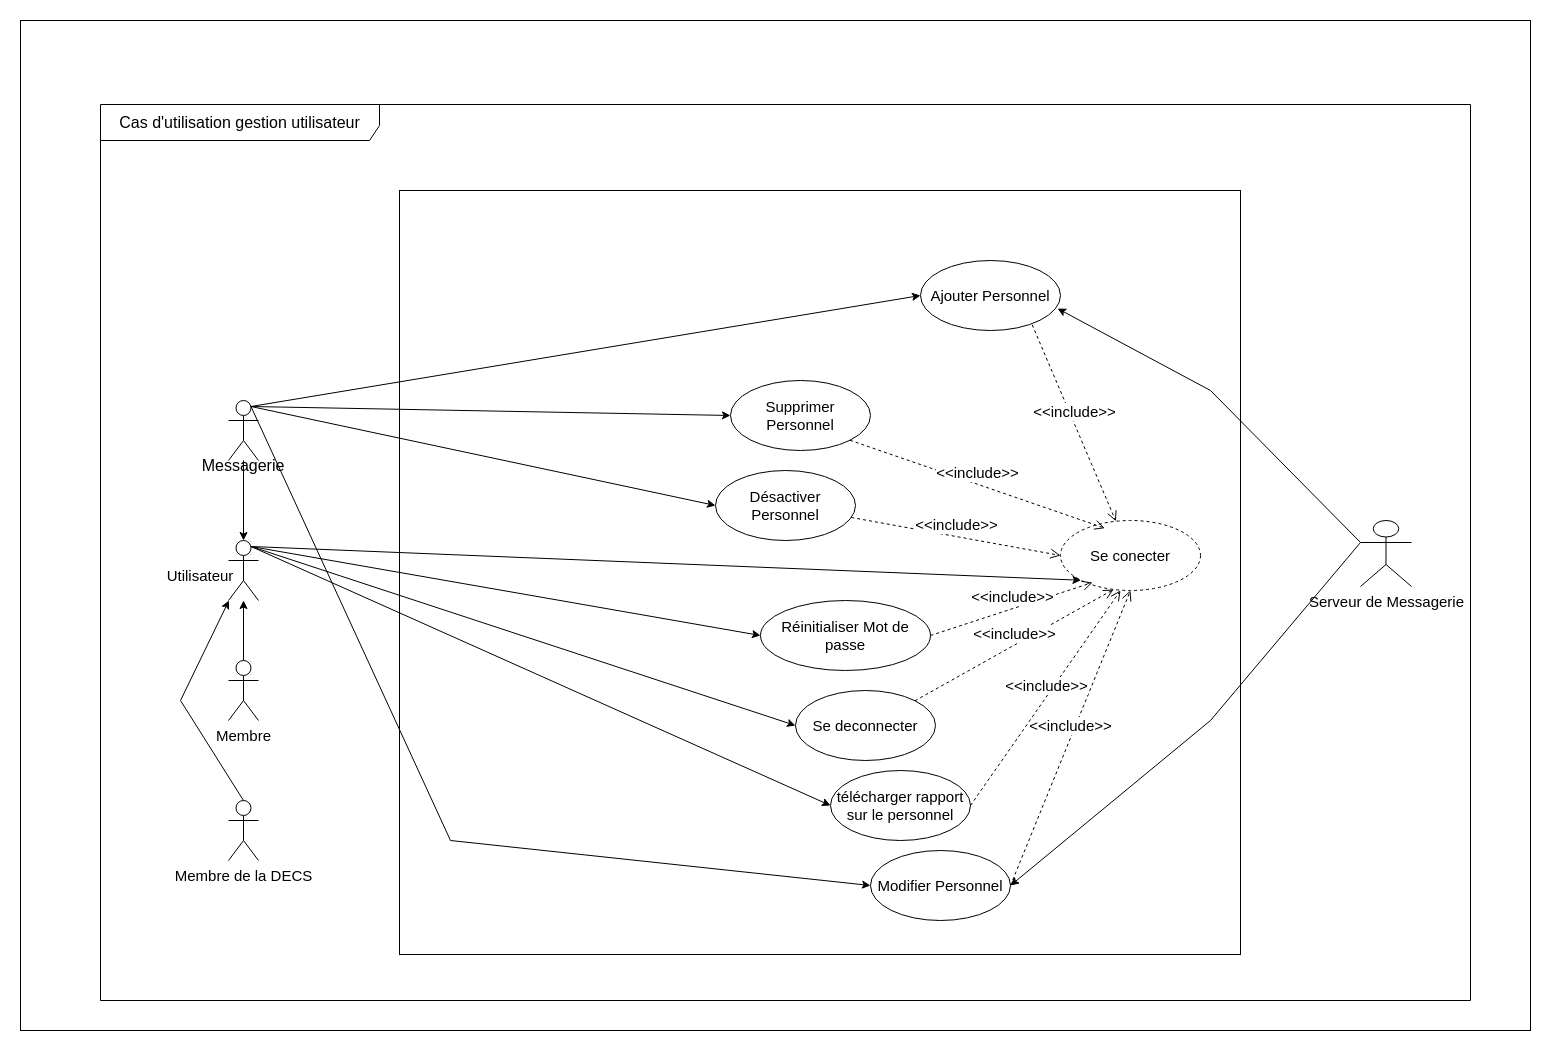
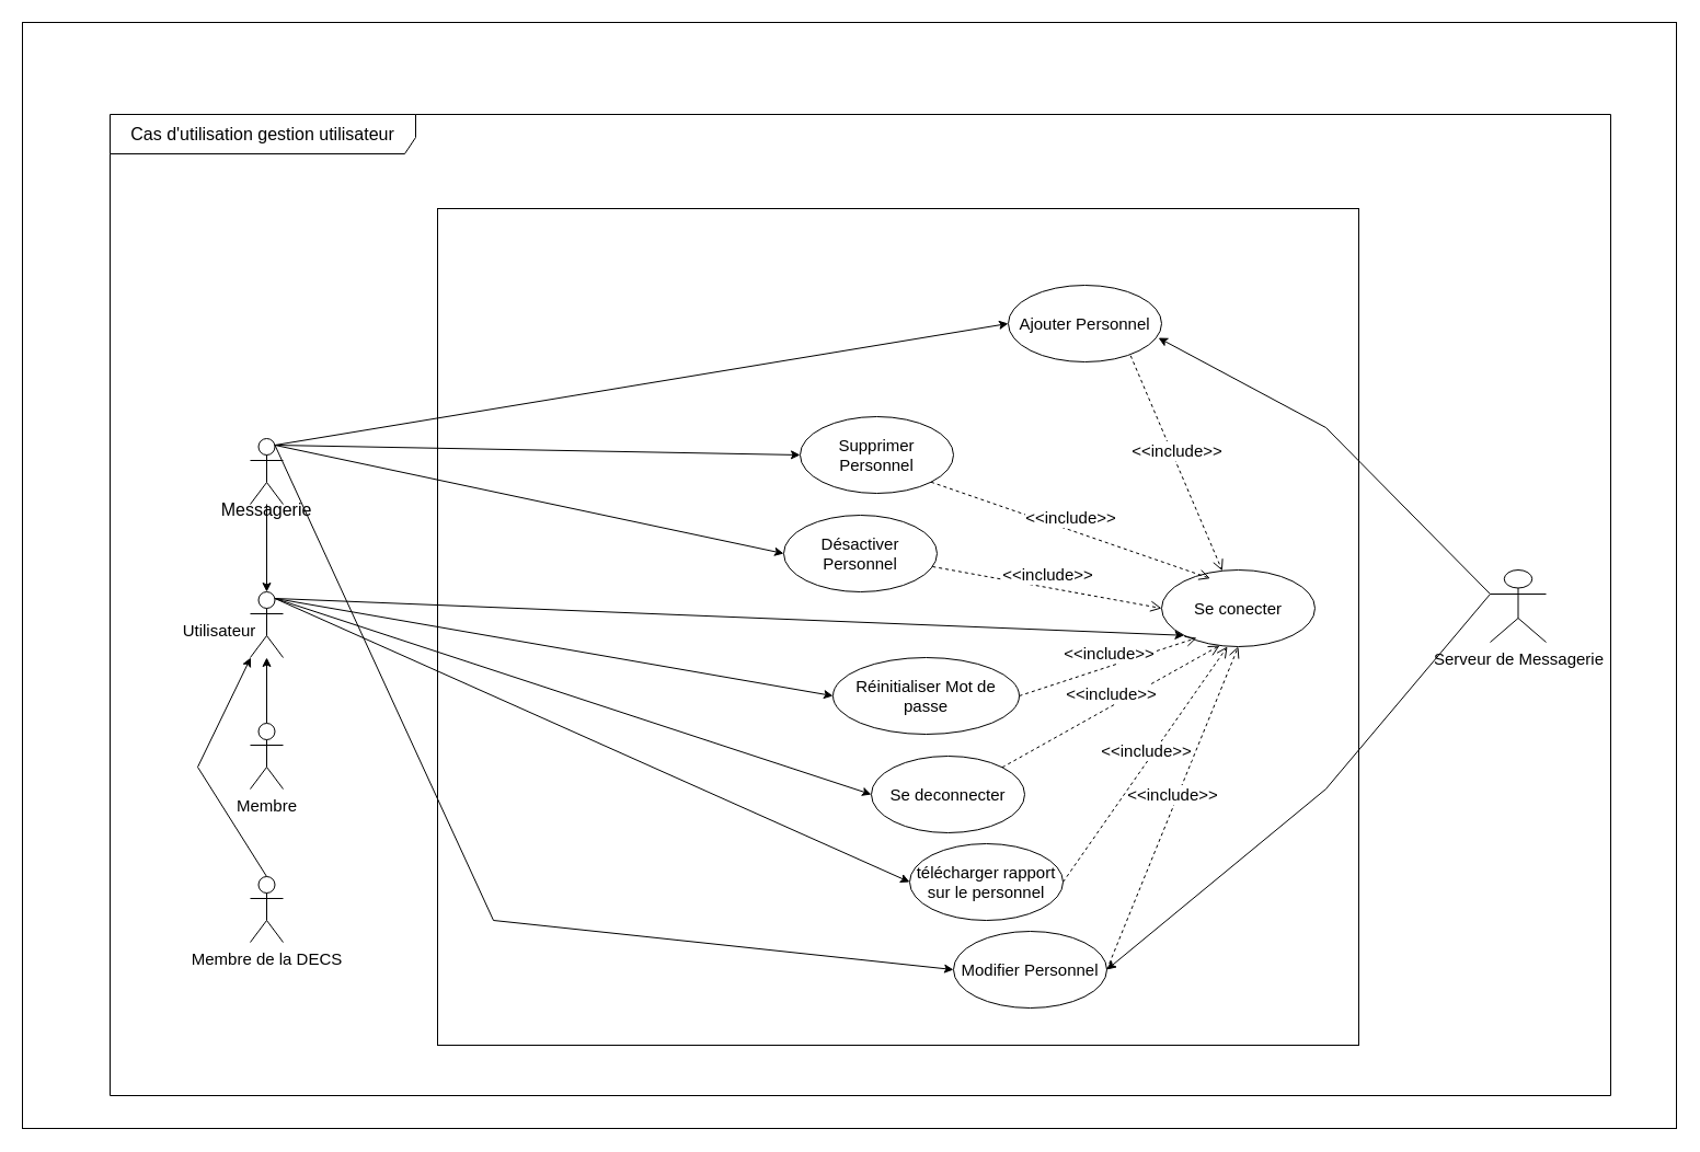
  <mxCell id="0" />
  <mxCell id="1" parent="0" />
  <mxCell id="2" value="" style="rounded=0;whiteSpace=wrap;html=1;" parent="1" vertex="1"><mxGeometry x="20" y="20" width="1510" height="1010" as="geometry" /></mxCell>
  <mxCell id="3" value="&lt;font style=&quot;font-size: 16px;&quot;&gt;Cas d'utilisation gestion utilisateur&lt;/font&gt;" style="shape=umlFrame;whiteSpace=wrap;html=1;pointerEvents=0;recursiveResize=0;container=1;collapsible=0;width=279;height=36;" parent="1" vertex="1"><mxGeometry x="100" y="104" width="1370" height="896" as="geometry" /></mxCell>
  <mxCell id="4" value="&lt;font style=&quot;font-size: 15px;&quot;&gt;Consulter Réunion&lt;/font&gt;" style="ellipse;whiteSpace=wrap;html=1;" parent="3" vertex="1"><mxGeometry x="555" y="356" width="140" height="70" as="geometry" /></mxCell>
  <mxCell id="5" value="&lt;font style=&quot;font-size: 15px;&quot;&gt;Supprimer Reunion&lt;/font&gt;" style="ellipse;whiteSpace=wrap;html=1;" parent="3" vertex="1"><mxGeometry x="529" y="256" width="140" height="70" as="geometry" /></mxCell>
  <mxCell id="6" value="" style="rounded=0;whiteSpace=wrap;html=1;" parent="3" vertex="1"><mxGeometry x="299" y="86" width="841" height="764" as="geometry" /></mxCell>
  <mxCell id="7" value="&lt;font style=&quot;font-size: 15px;&quot;&gt;Serveur de Messagerie&lt;/font&gt;" style="shape=umlActor;verticalLabelPosition=bottom;verticalAlign=top;html=1;outlineConnect=0;" parent="3" vertex="1"><mxGeometry x="1260" y="416" width="51" height="66" as="geometry" /></mxCell>
  <mxCell id="8" value="&lt;font style=&quot;font-size: 15px;&quot;&gt;Désactiver Personnel&lt;/font&gt;" style="ellipse;whiteSpace=wrap;html=1;" parent="3" vertex="1"><mxGeometry x="615" y="366" width="140" height="70" as="geometry" /></mxCell>
  <mxCell id="9" value="&lt;font style=&quot;font-size: 15px;&quot;&gt;Supprimer Personnel&lt;/font&gt;" style="ellipse;whiteSpace=wrap;html=1;" parent="3" vertex="1"><mxGeometry x="630" y="276" width="140" height="70" as="geometry" /></mxCell>
  <mxCell id="10" value="&lt;font style=&quot;font-size: 15px;&quot;&gt;Ajouter Personnel&lt;/font&gt;" style="ellipse;whiteSpace=wrap;html=1;" parent="3" vertex="1"><mxGeometry x="820" y="156" width="140" height="70" as="geometry" /></mxCell>
  <mxCell id="11" value="" style="shape=umlActor;verticalLabelPosition=bottom;verticalAlign=top;html=1;outlineConnect=0;" parent="3" vertex="1"><mxGeometry x="128" y="296" width="30" height="60" as="geometry" /></mxCell>
  <mxCell id="12" value="" style="endArrow=classic;html=1;rounded=0;exitX=0.75;exitY=0.1;exitDx=0;exitDy=0;exitPerimeter=0;entryX=0;entryY=0.5;entryDx=0;entryDy=0;" parent="3" source="11" target="10" edge="1"><mxGeometry width="50" height="50" relative="1" as="geometry"><mxPoint x="619" y="396" as="sourcePoint" /><mxPoint x="669" y="346" as="targetPoint" /></mxGeometry></mxCell>
  <mxCell id="13" value="" style="endArrow=classic;html=1;rounded=0;exitX=0.75;exitY=0.1;exitDx=0;exitDy=0;exitPerimeter=0;entryX=0;entryY=0.5;entryDx=0;entryDy=0;" parent="3" source="11" target="9" edge="1"><mxGeometry width="50" height="50" relative="1" as="geometry"><mxPoint x="619" y="396" as="sourcePoint" /><mxPoint x="669" y="346" as="targetPoint" /></mxGeometry></mxCell>
  <mxCell id="14" value="" style="endArrow=classic;html=1;rounded=0;exitX=0.75;exitY=0.1;exitDx=0;exitDy=0;exitPerimeter=0;entryX=0;entryY=0.5;entryDx=0;entryDy=0;" parent="3" source="11" target="8" edge="1"><mxGeometry width="50" height="50" relative="1" as="geometry"><mxPoint x="499" y="346" as="sourcePoint" /><mxPoint x="549" y="296" as="targetPoint" /></mxGeometry></mxCell>
  <mxCell id="15" value="&lt;font style=&quot;font-size: 15px;&quot;&gt;Modifier Personnel&lt;/font&gt;" style="ellipse;whiteSpace=wrap;html=1;" parent="3" vertex="1"><mxGeometry x="770" y="746" width="140" height="70" as="geometry" /></mxCell>
  <mxCell id="16" value="" style="endArrow=classic;html=1;rounded=0;exitX=0.75;exitY=0.1;exitDx=0;exitDy=0;exitPerimeter=0;entryX=0;entryY=0.5;entryDx=0;entryDy=0;" parent="3" source="11" target="15" edge="1"><mxGeometry width="50" height="50" relative="1" as="geometry"><mxPoint x="610" y="516" as="sourcePoint" /><mxPoint x="660" y="466" as="targetPoint" /><Array as="points"><mxPoint x="350" y="736" /></Array></mxGeometry></mxCell>
  <mxCell id="17" value="" style="shape=umlActor;verticalLabelPosition=bottom;verticalAlign=top;html=1;outlineConnect=0;" parent="3" vertex="1"><mxGeometry x="128" y="436" width="30" height="60" as="geometry" /></mxCell>
  <mxCell id="18" style="edgeStyle=orthogonalEdgeStyle;rounded=0;orthogonalLoop=1;jettySize=auto;html=1;" parent="3" source="11" target="17" edge="1"><mxGeometry relative="1" as="geometry" /></mxCell>
  <mxCell id="19" value="&lt;font style=&quot;font-size: 15px;&quot;&gt;Réinitialiser Mot de passe&lt;/font&gt;" style="ellipse;whiteSpace=wrap;html=1;" parent="3" vertex="1"><mxGeometry x="660" y="496" width="170" height="70" as="geometry" /></mxCell>
  <mxCell id="20" value="&lt;font style=&quot;font-size: 15px;&quot;&gt;Se deconnecter&lt;/font&gt;" style="ellipse;whiteSpace=wrap;html=1;" parent="3" vertex="1"><mxGeometry x="695" y="586" width="140" height="70" as="geometry" /></mxCell>
  <mxCell id="21" value="" style="endArrow=classic;html=1;rounded=0;exitX=0.75;exitY=0.1;exitDx=0;exitDy=0;exitPerimeter=0;entryX=0;entryY=0.5;entryDx=0;entryDy=0;" parent="3" source="17" target="20" edge="1"><mxGeometry width="50" height="50" relative="1" as="geometry"><mxPoint x="450" y="656" as="sourcePoint" /><mxPoint x="500" y="606" as="targetPoint" /></mxGeometry></mxCell>
  <mxCell id="22" value="" style="endArrow=classic;html=1;rounded=0;exitX=0.75;exitY=0.1;exitDx=0;exitDy=0;exitPerimeter=0;entryX=0;entryY=0.5;entryDx=0;entryDy=0;" parent="3" source="17" target="19" edge="1"><mxGeometry width="50" height="50" relative="1" as="geometry"><mxPoint x="450" y="656" as="sourcePoint" /><mxPoint x="500" y="606" as="targetPoint" /></mxGeometry></mxCell>
- <mxCell id="23" value="&lt;font style=&quot;font-size: 15px;&quot;&gt;Se conecter&lt;/font&gt;" style="ellipse;whiteSpace=wrap;html=1;dashed=1;" parent="3" vertex="1"><mxGeometry x="960" y="416" width="140" height="70" as="geometry" /></mxCell>
+ <mxCell id="23" value="&lt;font style=&quot;font-size: 15px;&quot;&gt;Se conecter&lt;/font&gt;" style="ellipse;whiteSpace=wrap;html=1;" parent="3" vertex="1"><mxGeometry x="960" y="416" width="140" height="70" as="geometry" /></mxCell>
  <mxCell id="24" value="&lt;font style=&quot;font-size: 15px;&quot;&gt;&amp;lt;&amp;lt;include&amp;gt;&amp;gt;&lt;/font&gt;" style="html=1;verticalAlign=bottom;endArrow=open;dashed=1;endSize=8;curved=0;rounded=0;exitX=1;exitY=1;exitDx=0;exitDy=0;entryX=0.317;entryY=0.11;entryDx=0;entryDy=0;entryPerimeter=0;" parent="3" source="9" target="23" edge="1"><mxGeometry relative="1" as="geometry"><mxPoint x="630" y="316" as="sourcePoint" /><mxPoint x="550" y="316" as="targetPoint" /></mxGeometry></mxCell>
  <mxCell id="25" value="&lt;font style=&quot;font-size: 15px;&quot;&gt;&amp;lt;&amp;lt;include&amp;gt;&amp;gt;&lt;/font&gt;" style="html=1;verticalAlign=bottom;endArrow=open;dashed=1;endSize=8;curved=0;rounded=0;exitX=0.798;exitY=0.919;exitDx=0;exitDy=0;exitPerimeter=0;" parent="3" source="10" target="23" edge="1"><mxGeometry relative="1" as="geometry"><mxPoint x="630" y="316" as="sourcePoint" /><mxPoint x="550" y="316" as="targetPoint" /></mxGeometry></mxCell>
  <mxCell id="26" value="&lt;font style=&quot;font-size: 15px;&quot;&gt;&amp;lt;&amp;lt;include&amp;gt;&amp;gt;&lt;/font&gt;" style="html=1;verticalAlign=bottom;endArrow=open;dashed=1;endSize=8;curved=0;rounded=0;entryX=0;entryY=0.5;entryDx=0;entryDy=0;" parent="3" source="8" target="23" edge="1"><mxGeometry x="0.004" relative="1" as="geometry"><mxPoint x="740" y="336" as="sourcePoint" /><mxPoint x="660" y="336" as="targetPoint" /><mxPoint as="offset" /></mxGeometry></mxCell>
  <mxCell id="27" value="&lt;font style=&quot;font-size: 15px;&quot;&gt;&amp;lt;&amp;lt;include&amp;gt;&amp;gt;&lt;/font&gt;" style="html=1;verticalAlign=bottom;endArrow=open;dashed=1;endSize=8;curved=0;rounded=0;entryX=0.5;entryY=1;entryDx=0;entryDy=0;exitX=1;exitY=0.5;exitDx=0;exitDy=0;" parent="3" source="15" target="23" edge="1"><mxGeometry x="0.004" relative="1" as="geometry"><mxPoint x="730" y="461" as="sourcePoint" /><mxPoint x="900" y="461" as="targetPoint" /><mxPoint as="offset" /></mxGeometry></mxCell>
  <mxCell id="28" value="" style="endArrow=classic;html=1;rounded=0;exitX=0.75;exitY=0.1;exitDx=0;exitDy=0;exitPerimeter=0;entryX=0;entryY=1;entryDx=0;entryDy=0;" parent="3" source="17" target="23" edge="1"><mxGeometry width="50" height="50" relative="1" as="geometry"><mxPoint x="470" y="636" as="sourcePoint" /><mxPoint x="520" y="586" as="targetPoint" /></mxGeometry></mxCell>
  <mxCell id="29" value="&lt;font style=&quot;font-size: 15px;&quot;&gt;&amp;lt;&amp;lt;include&amp;gt;&amp;gt;&lt;/font&gt;" style="html=1;verticalAlign=bottom;endArrow=open;dashed=1;endSize=8;curved=0;rounded=0;entryX=0.229;entryY=0.886;entryDx=0;entryDy=0;exitX=1;exitY=0.5;exitDx=0;exitDy=0;entryPerimeter=0;" parent="3" source="19" target="23" edge="1"><mxGeometry x="0.004" relative="1" as="geometry"><mxPoint x="930" y="761" as="sourcePoint" /><mxPoint x="1050" y="506" as="targetPoint" /><mxPoint as="offset" /></mxGeometry></mxCell>
  <mxCell id="30" value="&lt;font style=&quot;font-size: 15px;&quot;&gt;&amp;lt;&amp;lt;include&amp;gt;&amp;gt;&lt;/font&gt;" style="html=1;verticalAlign=bottom;endArrow=open;dashed=1;endSize=8;curved=0;rounded=0;entryX=0.379;entryY=0.986;entryDx=0;entryDy=0;exitX=1;exitY=0;exitDx=0;exitDy=0;entryPerimeter=0;" parent="3" source="20" target="23" edge="1"><mxGeometry x="0.004" relative="1" as="geometry"><mxPoint x="920" y="751" as="sourcePoint" /><mxPoint x="1040" y="496" as="targetPoint" /><mxPoint as="offset" /></mxGeometry></mxCell>
  <mxCell id="31" value="" style="endArrow=classic;html=1;rounded=0;entryX=1;entryY=0.5;entryDx=0;entryDy=0;exitX=0;exitY=0.333;exitDx=0;exitDy=0;exitPerimeter=0;" parent="3" source="7" target="15" edge="1"><mxGeometry width="50" height="50" relative="1" as="geometry"><mxPoint x="950" y="516" as="sourcePoint" /><mxPoint x="1000" y="466" as="targetPoint" /><Array as="points"><mxPoint x="1110" y="616" /></Array></mxGeometry></mxCell>
  <mxCell id="32" value="" style="endArrow=classic;html=1;rounded=0;entryX=0.979;entryY=0.686;entryDx=0;entryDy=0;entryPerimeter=0;exitX=0;exitY=0.333;exitDx=0;exitDy=0;exitPerimeter=0;" parent="3" source="7" target="10" edge="1"><mxGeometry width="50" height="50" relative="1" as="geometry"><mxPoint x="950" y="356" as="sourcePoint" /><mxPoint x="1000" y="306" as="targetPoint" /><Array as="points"><mxPoint x="1110" y="286" /></Array></mxGeometry></mxCell>
  <mxCell id="33" style="edgeStyle=orthogonalEdgeStyle;rounded=0;orthogonalLoop=1;jettySize=auto;html=1;" parent="3" source="34" target="17" edge="1"><mxGeometry relative="1" as="geometry" /></mxCell>
  <mxCell id="34" value="&lt;font style=&quot;font-size: 15px;&quot;&gt;Membre&lt;/font&gt;" style="shape=umlActor;verticalLabelPosition=bottom;verticalAlign=top;html=1;outlineConnect=0;" parent="3" vertex="1"><mxGeometry x="128" y="556" width="30" height="60" as="geometry" /></mxCell>
  <mxCell id="35" value="&lt;font style=&quot;font-size: 15px;&quot;&gt;Membre de la DECS&lt;/font&gt;" style="shape=umlActor;verticalLabelPosition=bottom;verticalAlign=top;html=1;outlineConnect=0;" parent="3" vertex="1"><mxGeometry x="128" y="696" width="30" height="60" as="geometry" /></mxCell>
  <mxCell id="36" value="" style="endArrow=classic;html=1;rounded=0;exitX=0.5;exitY=0;exitDx=0;exitDy=0;exitPerimeter=0;" parent="3" source="35" target="17" edge="1"><mxGeometry width="50" height="50" relative="1" as="geometry"><mxPoint x="340" y="686" as="sourcePoint" /><mxPoint x="390" y="636" as="targetPoint" /><Array as="points"><mxPoint x="80" y="596" /></Array></mxGeometry></mxCell>
  <mxCell id="37" value="&lt;font style=&quot;font-size: 15px;&quot;&gt;télécharger rapport sur le personnel&lt;/font&gt;" style="ellipse;whiteSpace=wrap;html=1;" parent="3" vertex="1"><mxGeometry x="730" y="666" width="140" height="70" as="geometry" /></mxCell>
  <mxCell id="38" value="" style="endArrow=classic;html=1;rounded=0;exitX=0.75;exitY=0.1;exitDx=0;exitDy=0;exitPerimeter=0;entryX=0;entryY=0.5;entryDx=0;entryDy=0;" parent="3" source="17" target="37" edge="1"><mxGeometry width="50" height="50" relative="1" as="geometry"><mxPoint x="600" y="676" as="sourcePoint" /><mxPoint x="650" y="626" as="targetPoint" /></mxGeometry></mxCell>
  <mxCell id="39" value="&lt;font style=&quot;font-size: 15px;&quot;&gt;&amp;lt;&amp;lt;include&amp;gt;&amp;gt;&lt;/font&gt;" style="html=1;verticalAlign=bottom;endArrow=open;dashed=1;endSize=8;curved=0;rounded=0;entryX=0.429;entryY=1;entryDx=0;entryDy=0;exitX=1;exitY=0.5;exitDx=0;exitDy=0;entryPerimeter=0;" parent="3" source="37" target="23" edge="1"><mxGeometry x="0.004" relative="1" as="geometry"><mxPoint x="824" y="606" as="sourcePoint" /><mxPoint x="1023" y="495" as="targetPoint" /><mxPoint as="offset" /></mxGeometry></mxCell>
  <mxCell id="40" value="Messagerie" style="text;html=1;align=center;verticalAlign=middle;whiteSpace=wrap;rounded=0;fontSize=16;" parent="1" vertex="1"><mxGeometry x="213" y="450" width="60" height="30" as="geometry" /></mxCell>
  <mxCell id="41" value="&lt;font style=&quot;font-size: 15px;&quot;&gt;Utilisateur&lt;/font&gt;" style="text;html=1;align=center;verticalAlign=middle;whiteSpace=wrap;rounded=0;" parent="1" vertex="1"><mxGeometry x="170" y="560" width="60" height="30" as="geometry" /></mxCell>
